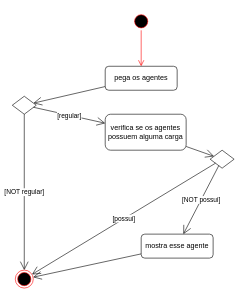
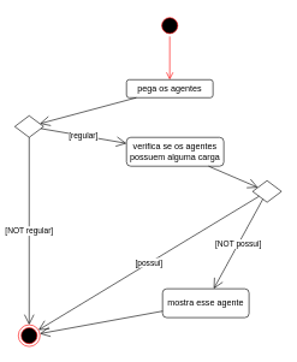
  <mxCell id="0" />
  <mxCell id="1" parent="0" />
  <mxCell id="2" value="" style="ellipse;html=1;shape=startState;fillColor=#000000;strokeColor=#ff0000;" parent="1" vertex="1"><mxGeometry x="220" y="20" width="30" height="30" as="geometry" /></mxCell>
  <mxCell id="3" value="" style="edgeStyle=orthogonalEdgeStyle;html=1;verticalAlign=bottom;endArrow=open;endSize=8;strokeColor=#ff0000;rounded=0;" parent="1" source="2" target="4" edge="1"><mxGeometry relative="1" as="geometry"><mxPoint x="235" y="110" as="targetPoint" /></mxGeometry></mxCell>
- <mxCell id="4" value="pega os agentes" style="rounded=1;whiteSpace=wrap;html=1;" parent="1" vertex="1"><mxGeometry x="175" y="110" width="120" height="40" as="geometry" /></mxCell>
- <mxCell id="5" value="verifica se os agentes possuem alguma carga" style="rounded=1;whiteSpace=wrap;html=1;" parent="1" vertex="1"><mxGeometry x="175" y="190" width="135" height="60" as="geometry" /></mxCell>
+ <mxCell id="4" value="pega os agentes" style="rounded=1;whiteSpace=wrap;html=1;" parent="1" vertex="1"><mxGeometry x="175" y="110" width="120" height="25" as="geometry" /></mxCell>
+ <mxCell id="5" value="verifica se os agentes possuem alguma carga" style="rounded=1;whiteSpace=wrap;html=1;" parent="1" vertex="1"><mxGeometry x="175" y="190" width="135" height="40" as="geometry" /></mxCell>
  <mxCell id="6" value="" style="rhombus;whiteSpace=wrap;html=1;" parent="1" vertex="1"><mxGeometry x="20" y="160" width="40" height="30" as="geometry" /></mxCell>
  <mxCell id="7" value="" style="endArrow=open;endFill=1;endSize=12;html=1;rounded=0;" parent="1" source="4" target="6" edge="1"><mxGeometry width="160" relative="1" as="geometry"><mxPoint x="160" y="270" as="sourcePoint" /><mxPoint x="90" y="130" as="targetPoint" /></mxGeometry></mxCell>
  <mxCell id="8" value="[regular]" style="endArrow=open;endFill=1;endSize=12;html=1;rounded=0;" parent="1" source="6" target="5" edge="1"><mxGeometry width="160" relative="1" as="geometry"><mxPoint x="160" y="270" as="sourcePoint" /><mxPoint x="320" y="270" as="targetPoint" /></mxGeometry></mxCell>
  <mxCell id="9" value="" style="ellipse;html=1;shape=endState;fillColor=#000000;strokeColor=#ff0000;" parent="1" vertex="1"><mxGeometry x="25" y="450" width="30" height="30" as="geometry" /></mxCell>
  <mxCell id="10" value="[NOT regular]" style="endArrow=open;endFill=1;endSize=12;html=1;rounded=0;" parent="1" source="6" target="9" edge="1"><mxGeometry width="160" relative="1" as="geometry"><mxPoint x="160" y="270" as="sourcePoint" /><mxPoint x="320" y="270" as="targetPoint" /></mxGeometry></mxCell>
  <mxCell id="11" value="" style="rhombus;whiteSpace=wrap;html=1;" parent="1" vertex="1"><mxGeometry x="350" y="250" width="40" height="30" as="geometry" /></mxCell>
  <mxCell id="12" value="" style="endArrow=open;endFill=1;endSize=12;html=1;rounded=0;" parent="1" source="5" target="11" edge="1"><mxGeometry width="160" relative="1" as="geometry"><mxPoint x="160" y="270" as="sourcePoint" /><mxPoint x="320" y="270" as="targetPoint" /></mxGeometry></mxCell>
  <mxCell id="13" value="[possui]" style="endArrow=open;endFill=1;endSize=12;html=1;rounded=0;" parent="1" source="11" target="9" edge="1"><mxGeometry width="160" relative="1" as="geometry"><mxPoint x="390" y="330" as="sourcePoint" /><mxPoint x="220" y="311.429" as="targetPoint" /></mxGeometry></mxCell>
- <mxCell id="14" value="mostra esse agente" style="rounded=1;whiteSpace=wrap;html=1;" parent="1" vertex="1"><mxGeometry x="235" y="390" width="120" height="40" as="geometry" /></mxCell>
+ <mxCell id="14" value="mostra esse agente" style="rounded=1;whiteSpace=wrap;html=1;" parent="1" vertex="1"><mxGeometry x="225" y="400" width="120" height="40" as="geometry" /></mxCell>
  <mxCell id="15" value="[NOT possui]" style="endArrow=open;endFill=1;endSize=12;html=1;rounded=0;" parent="1" source="11" target="14" edge="1"><mxGeometry width="160" relative="1" as="geometry"><mxPoint x="160" y="260" as="sourcePoint" /><mxPoint x="320" y="260" as="targetPoint" /></mxGeometry></mxCell>
  <mxCell id="16" value="" style="endArrow=open;endFill=1;endSize=12;html=1;rounded=0;" parent="1" source="14" target="9" edge="1"><mxGeometry width="160" relative="1" as="geometry"><mxPoint x="160" y="260" as="sourcePoint" /><mxPoint x="320" y="260" as="targetPoint" /></mxGeometry></mxCell>
